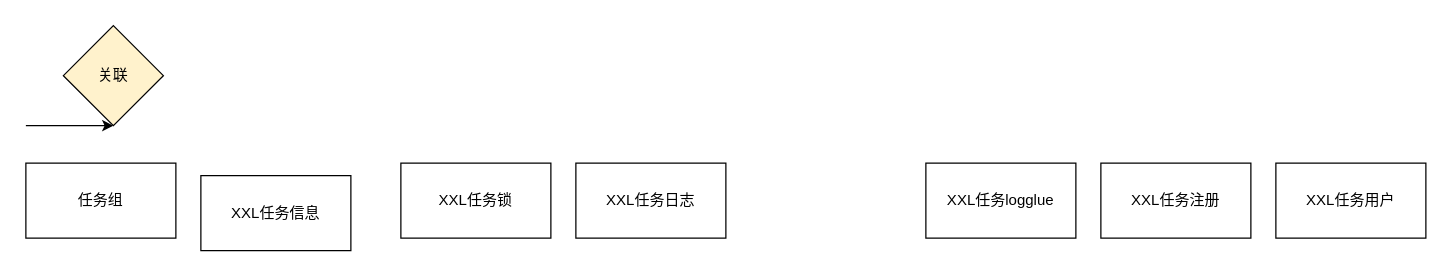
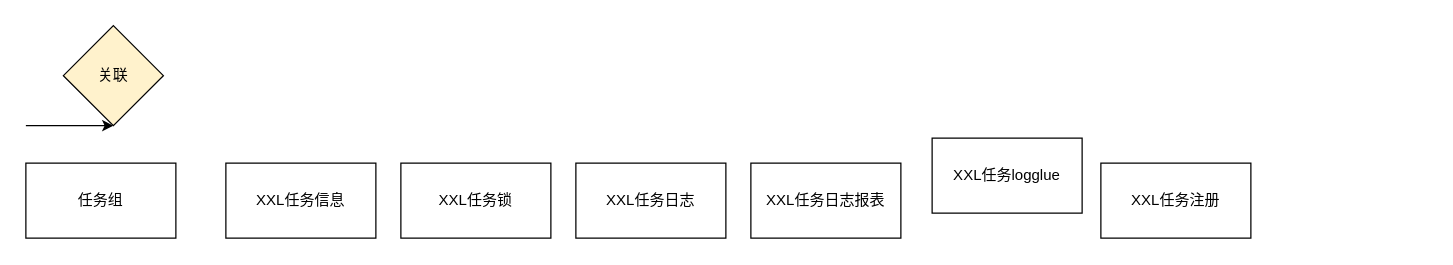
  <mxCell id="0" />
  <mxCell id="1" parent="0" />
  <mxCell id="2" value="" style="endArrow=classic;html=1;rounded=0;entryX=0.5;entryY=1;entryDx=0;entryDy=0;" edge="1" parent="1" target="3"><mxGeometry width="50" height="50" relative="1" as="geometry"><mxPoint x="20" y="100" as="sourcePoint" /><mxPoint x="-20" y="60" as="targetPoint" /></mxGeometry></mxCell>
  <mxCell id="3" value="关联" style="rhombus;whiteSpace=wrap;html=1;fillColor=#fff2cc;" vertex="1" parent="1"><mxGeometry x="50" y="20" width="80" height="80" as="geometry" /></mxCell>
  <mxCell id="4" value="任务组" style="rounded=0;whiteSpace=wrap;html=1;" vertex="1" parent="1"><mxGeometry x="20" y="130" width="120" height="60" as="geometry" /></mxCell>
- <mxCell id="5" value="XXL任务信息" style="rounded=0;whiteSpace=wrap;html=1;" vertex="1" parent="1"><mxGeometry x="160" y="140" width="120" height="60" as="geometry" /></mxCell>
+ <mxCell id="5" value="XXL任务信息" style="rounded=0;whiteSpace=wrap;html=1;" vertex="1" parent="1"><mxGeometry x="180" y="130" width="120" height="60" as="geometry" /></mxCell>
  <mxCell id="6" value="XXL任务锁" style="rounded=0;whiteSpace=wrap;html=1;" vertex="1" parent="1"><mxGeometry x="320" y="130" width="120" height="60" as="geometry" /></mxCell>
  <mxCell id="7" value="XXL任务日志" style="rounded=0;whiteSpace=wrap;html=1;" vertex="1" parent="1"><mxGeometry x="460" y="130" width="120" height="60" as="geometry" /></mxCell>
- <mxCell id="9" value="XXL任务logglue" style="rounded=0;whiteSpace=wrap;html=1;" vertex="1" parent="1"><mxGeometry x="740" y="130" width="120" height="60" as="geometry" /></mxCell>
+ <mxCell id="8" value="XXL任务日志报表" style="rounded=0;whiteSpace=wrap;html=1;" vertex="1" parent="1"><mxGeometry x="600" y="130" width="120" height="60" as="geometry" /></mxCell>
+ <mxCell id="9" value="XXL任务logglue" style="rounded=0;whiteSpace=wrap;html=1;" vertex="1" parent="1"><mxGeometry x="745" y="110" width="120" height="60" as="geometry" /></mxCell>
  <mxCell id="10" value="XXL任务注册" style="rounded=0;whiteSpace=wrap;html=1;" vertex="1" parent="1"><mxGeometry x="880" y="130" width="120" height="60" as="geometry" /></mxCell>
- <mxCell id="11" value="XXL任务用户" style="rounded=0;whiteSpace=wrap;html=1;" vertex="1" parent="1"><mxGeometry x="1020" y="130" width="120" height="60" as="geometry" /></mxCell>
